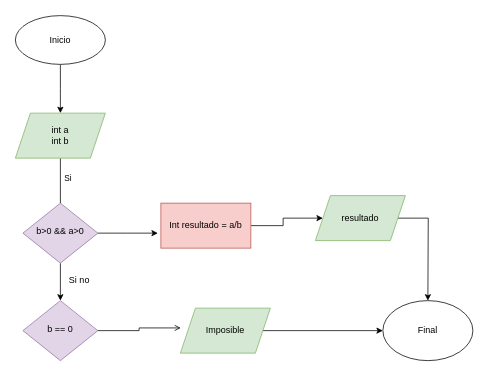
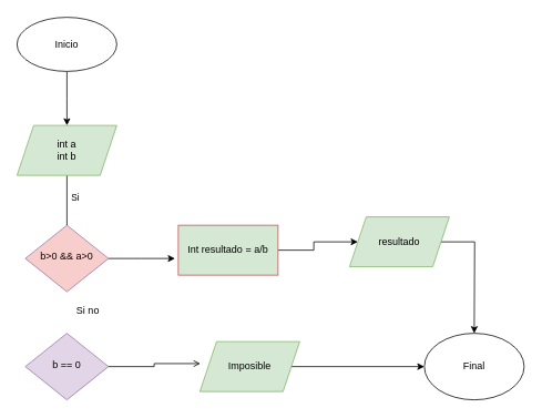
  <mxCell id="0" />
  <mxCell id="1" parent="0" />
  <mxCell id="2" style="edgeStyle=orthogonalEdgeStyle;rounded=0;orthogonalLoop=1;jettySize=auto;html=1;" edge="1" parent="1" source="4"><mxGeometry relative="1" as="geometry"><mxPoint x="210" y="310" as="targetPoint" /></mxGeometry></mxCell>
- <mxCell id="3" style="edgeStyle=orthogonalEdgeStyle;rounded=0;orthogonalLoop=1;jettySize=auto;html=1;entryX=0.5;entryY=0;entryDx=0;entryDy=0;" edge="1" parent="1" source="4" target="5"><mxGeometry relative="1" as="geometry" /></mxCell>
- <mxCell id="4" value="b&amp;gt;0 &amp;amp;&amp;amp; a&amp;gt;0" style="rhombus;whiteSpace=wrap;html=1;shadow=0;fontFamily=Helvetica;fontSize=12;align=center;strokeWidth=1;spacing=6;spacingTop=-4;fillColor=#e1d5e7;strokeColor=#9673a6;" parent="1" vertex="1"><mxGeometry x="30" y="270" width="100" height="80" as="geometry" /></mxCell>
+ <mxCell id="4" value="b&amp;gt;0 &amp;amp;&amp;amp; a&amp;gt;0" style="rhombus;whiteSpace=wrap;html=1;shadow=0;fontFamily=Helvetica;fontSize=12;align=center;strokeWidth=1;spacing=6;spacingTop=-4;fillColor=#f8cecc;strokeColor=#9673a6;" parent="1" vertex="1"><mxGeometry x="30" y="270" width="100" height="80" as="geometry" /></mxCell>
  <mxCell id="5" value="b == 0" style="rhombus;whiteSpace=wrap;html=1;shadow=0;fontFamily=Helvetica;fontSize=12;align=center;strokeWidth=1;spacing=6;spacingTop=-4;fillColor=#e1d5e7;strokeColor=#9673a6;" parent="1" vertex="1"><mxGeometry x="30" y="400" width="100" height="80" as="geometry" /></mxCell>
  <mxCell id="6" value="" style="edgeStyle=orthogonalEdgeStyle;rounded=0;orthogonalLoop=1;jettySize=auto;html=1;" parent="1" source="7" edge="1"><mxGeometry relative="1" as="geometry"><mxPoint x="80" y="150" as="targetPoint" /></mxGeometry></mxCell>
  <mxCell id="7" value="Inicio" style="ellipse;whiteSpace=wrap;html=1;" parent="1" vertex="1"><mxGeometry x="20" y="20" width="120" height="65" as="geometry" /></mxCell>
  <mxCell id="8" style="edgeStyle=orthogonalEdgeStyle;rounded=0;orthogonalLoop=1;jettySize=auto;html=1;entryX=0.5;entryY=0;entryDx=0;entryDy=0;endArrow=none;" edge="1" parent="1" source="10" target="4"><mxGeometry relative="1" as="geometry" /></mxCell>
  <mxCell id="9" value="Si" style="edgeLabel;html=1;align=center;verticalAlign=middle;resizable=0;points=[];" vertex="1" connectable="0" parent="8"><mxGeometry x="-0.119" y="9" relative="1" as="geometry"><mxPoint as="offset" /></mxGeometry></mxCell>
  <mxCell id="10" value="int a&lt;div&gt;int b&lt;/div&gt;" style="shape=parallelogram;perimeter=parallelogramPerimeter;whiteSpace=wrap;html=1;fixedSize=1;fillColor=#d5e8d4;strokeColor=#82b366;" parent="1" vertex="1"><mxGeometry x="20" y="150" width="120" height="60" as="geometry" /></mxCell>
  <mxCell id="11" style="edgeStyle=orthogonalEdgeStyle;rounded=0;orthogonalLoop=1;jettySize=auto;html=1;" parent="1" edge="1" source="20"><mxGeometry relative="1" as="geometry"><mxPoint x="570" y="400" as="targetPoint" /><mxPoint x="500" y="300" as="sourcePoint" /></mxGeometry></mxCell>
  <mxCell id="12" style="edgeStyle=orthogonalEdgeStyle;rounded=0;orthogonalLoop=1;jettySize=auto;html=1;entryX=0;entryY=0.5;entryDx=0;entryDy=0;" parent="1" source="13" target="14" edge="1"><mxGeometry relative="1" as="geometry" /></mxCell>
  <mxCell id="13" value="Imposible" style="shape=parallelogram;perimeter=parallelogramPerimeter;whiteSpace=wrap;html=1;fixedSize=1;fillColor=#d5e8d4;strokeColor=#82b366;" parent="1" vertex="1"><mxGeometry x="240" y="410" width="120" height="60" as="geometry" /></mxCell>
  <mxCell id="14" value="Final" style="ellipse;whiteSpace=wrap;html=1;" parent="1" vertex="1"><mxGeometry x="510" y="400" width="120" height="80" as="geometry" /></mxCell>
  <mxCell id="15" style="edgeStyle=orthogonalEdgeStyle;rounded=0;orthogonalLoop=1;jettySize=auto;html=1;entryX=0;entryY=0.5;entryDx=0;entryDy=0;" edge="1" parent="1" source="16" target="20"><mxGeometry relative="1" as="geometry" /></mxCell>
- <mxCell id="16" value="Int resultado = a/b" style="rounded=0;whiteSpace=wrap;html=1;fillColor=#f8cecc;strokeColor=#b85450;" vertex="1" parent="1"><mxGeometry x="214" y="270" width="120" height="60" as="geometry" /></mxCell>
+ <mxCell id="16" value="Int resultado = a/b" style="rounded=0;whiteSpace=wrap;html=1;fillColor=#d5e8d4;strokeColor=#b85450;" vertex="1" parent="1"><mxGeometry x="214" y="270" width="120" height="60" as="geometry" /></mxCell>
  <mxCell id="17" style="edgeStyle=orthogonalEdgeStyle;rounded=0;orthogonalLoop=1;jettySize=auto;html=1;entryX=0.004;entryY=0.44;entryDx=0;entryDy=0;entryPerimeter=0;endArrow=open;" edge="1" parent="1" source="5" target="13"><mxGeometry relative="1" as="geometry" /></mxCell>
  <mxCell id="18" value="Si no" style="text;html=1;align=center;verticalAlign=middle;resizable=0;points=[];autosize=1;strokeColor=none;fillColor=none;" vertex="1" parent="1"><mxGeometry x="80" y="358" width="50" height="30" as="geometry" /></mxCell>
  <mxCell id="19" value="" style="edgeStyle=orthogonalEdgeStyle;rounded=0;orthogonalLoop=1;jettySize=auto;html=1;" edge="1" parent="1" target="20"><mxGeometry relative="1" as="geometry"><mxPoint x="570" y="400" as="targetPoint" /><mxPoint x="500" y="300" as="sourcePoint" /></mxGeometry></mxCell>
  <mxCell id="20" value="resultado" style="shape=parallelogram;perimeter=parallelogramPerimeter;whiteSpace=wrap;html=1;fixedSize=1;fillColor=#d5e8d4;strokeColor=#82b366;" parent="1" vertex="1"><mxGeometry x="420" y="260" width="120" height="60" as="geometry" /></mxCell>
